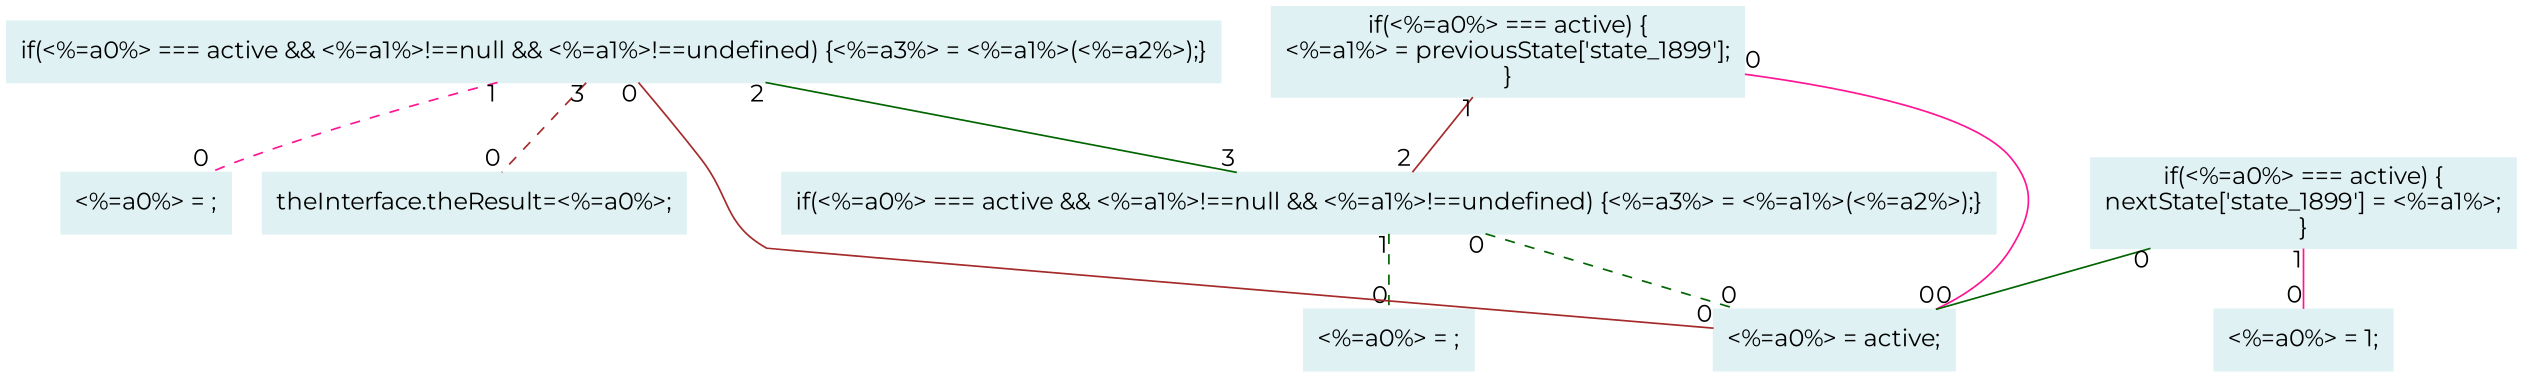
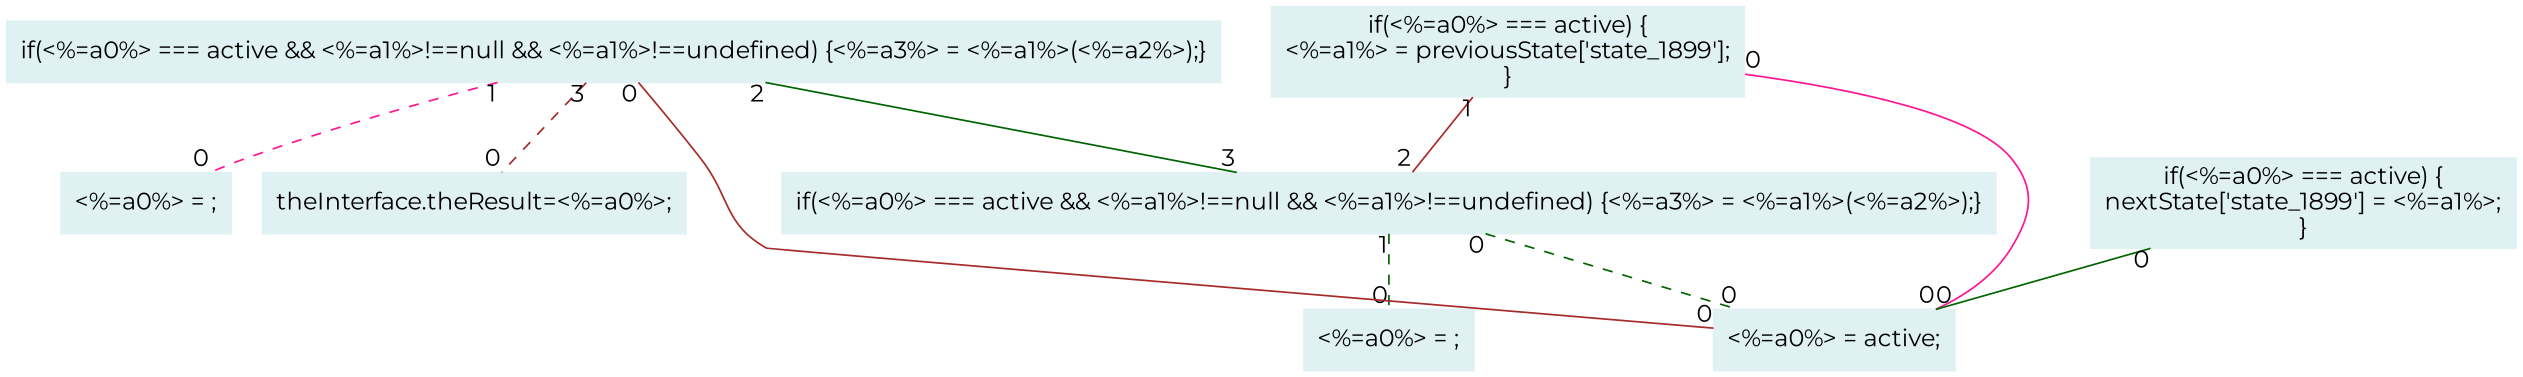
  digraph {
    fontname=Montserrat
    node [color="#dff1f2" fontname=Montserrat shape=box style=filled]
    edge [arrowHead=none arrowsize=1 color=darkgreen dir=none fontname=Montserrat headlabel=0 style=solid taillabel=0]
    n1 [label="theInterface.theResult=<%=a0%>;\n"]
    n2 [label="<%=a0%> = active;\n"]
    n3 [label="<%=a0%> = ;\n"]
    n4 [label="<%=a0%> = ;\n"]
-   n5 [label="<%=a0%> = 1;\n"]
    n6 [label="if(<%=a0%> === active && <%=a1%>!==null && <%=a1%>!==undefined) {<%=a3%> = <%=a1%>(<%=a2%>);}\n"]
    n7 [label="if(<%=a0%> === active && <%=a1%>!==null && <%=a1%>!==undefined) {<%=a3%> = <%=a1%>(<%=a2%>);}\n"]
    n8 [label="if(<%=a0%> === active) {\n<%=a1%> = previousState['state_1899'];\n}\n"]
    n9 [label="if(<%=a0%> === active) {\nnextState['state_1899'] = <%=a1%>;\n}\n"]
    n6 -> n2 [style=dashed]
    n6 -> n3 [style=dashed taillabel=1]
    n7 -> n1 [color=brown style=dashed taillabel=3]
    n7 -> n2 [color=brown]
    n7 -> n4 [color=deeppink style=dashed taillabel=1]
    n7 -> n6 [headlabel=3 taillabel=2]
    n8 -> n2 [color=deeppink]
    n8 -> n6 [color=brown headlabel=2 taillabel=1]
    n9 -> n2
-   n9 -> n5 [color=deeppink taillabel=1]
  }
